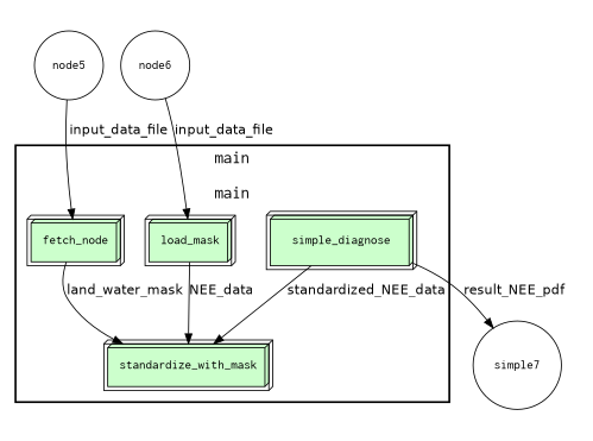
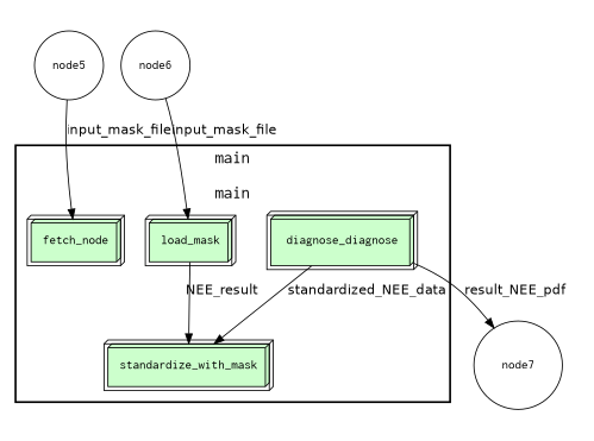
  digraph {
    fontname=Courier
    rankdir=TB
    node [fillcolor="#CCFFCC" fontname=Courier peripheries=2 shape=box3d style=filled]
    edge [fontname=Helvetica]
    n1 [label=fetch_node]
    n2 [label=load_mask]
    n3 [label=standardize_with_mask]
-   n4 [label=simple_diagnose]
+   n4 [label=diagnose_diagnose]
    node5 [fillcolor="#FFFFFF" peripheries=1 shape=circle width=0.2]
    node6 [fillcolor="#FFFFFF" peripheries=1 shape=circle width=0.2]
-   node7 [fillcolor="#FFFFFF" peripheries=1 shape=circle width=0.2 label=simple7]
+   node7 [fillcolor="#FFFFFF" peripheries=1 shape=circle width=0.2]
    subgraph cluster_1 {
      fontsize=18
      label=main
      penwidth=2
      subgraph cluster_2 {
        color=white
        fontsize=18
        label=main
        penwidth=2
        n1
        n2
        n3
        n4
      }
    }
    subgraph cluster_3 {
      color=white
      subgraph cluster_4 {
        color=white
        node5
        node6
      }
    }
    subgraph cluster_5 {
      color=white
      subgraph cluster_6 {
        color=white
        node7
      }
    }
-   n1 -> n3 [label=land_water_mask]
-   n2 -> n3 [label=NEE_data]
+   n2 -> n3 [label=NEE_result]
    n4 -> n3 [label=standardized_NEE_data]
    n4 -> node7 [label=result_NEE_pdf]
-   node5 -> n1 [label=input_data_file]
-   node6 -> n2 [label=input_data_file]
+   node5 -> n1 [label=input_mask_file]
+   node6 -> n2 [label=input_mask_file]
  }
